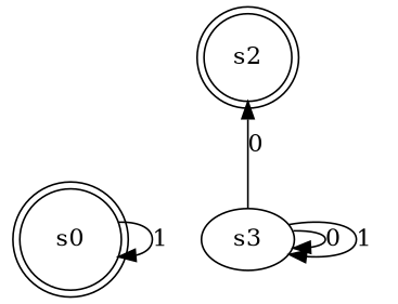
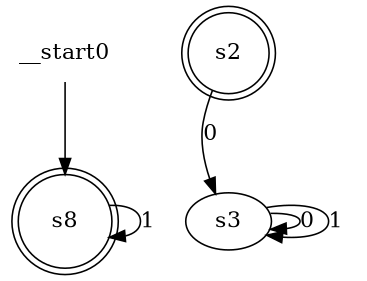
  digraph {
    node [shape=doublecircle]
-   n1 [label=s0]
+   n1 [label=s8]
    n2 [label=s2]
    n3 [label=s3 shape=""]
+   __start0 [shape=none]
    n1 -> n1 [label=1]
-   n3 -> n2 [label=0]
+   n2 -> n3 [label=0]
    n3 -> n3 [label=0]
    n3 -> n3 [label=1]
+   __start0 -> n1
  }
